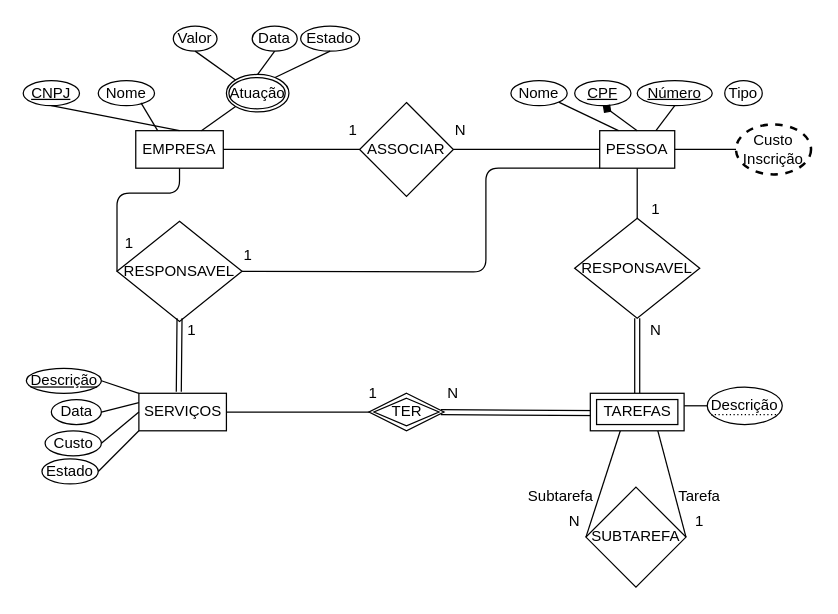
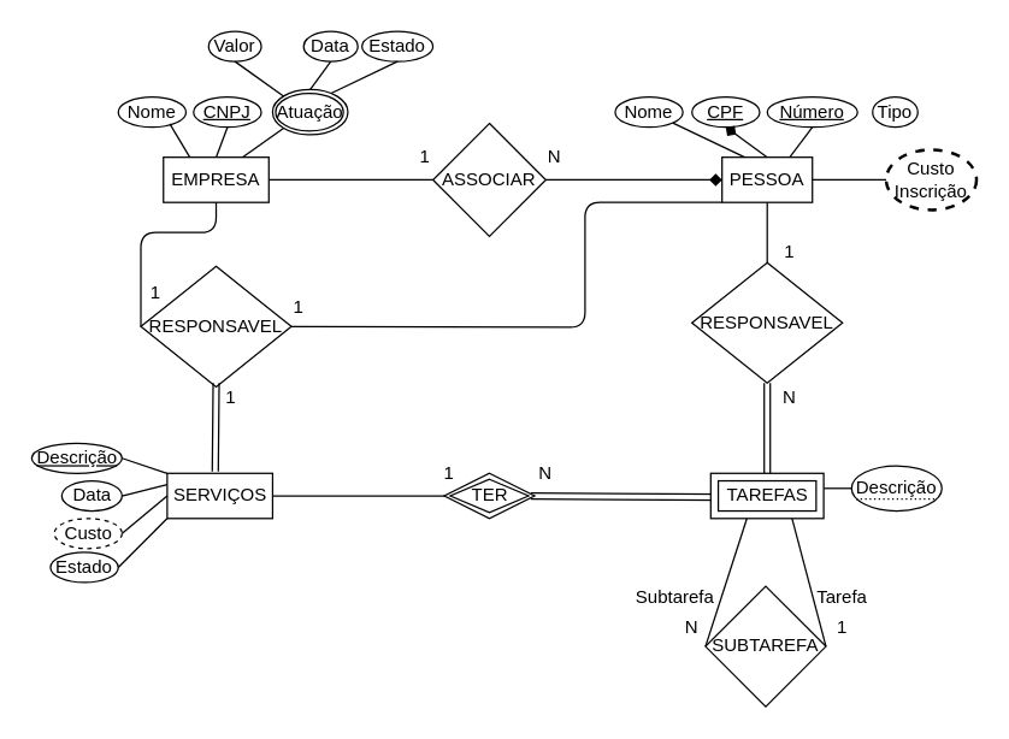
  <mxCell id="0" />
  <mxCell id="1" parent="0" />
  <mxCell id="2" value="EMPRESA" style="rounded=0;whiteSpace=wrap;html=1;" vertex="1" parent="1"><mxGeometry x="108" y="104" width="70" height="30" as="geometry" /></mxCell>
  <mxCell id="3" value="Nome" style="ellipse;whiteSpace=wrap;html=1;" vertex="1" parent="1"><mxGeometry x="78" y="64" width="45" height="20" as="geometry" /></mxCell>
- <mxCell id="4" value="&lt;u&gt;CNPJ&lt;/u&gt;" style="ellipse;whiteSpace=wrap;html=1;" vertex="1" parent="1"><mxGeometry x="18" y="64" width="45" height="20" as="geometry" /></mxCell>
+ <mxCell id="4" value="&lt;u&gt;CNPJ&lt;/u&gt;" style="ellipse;whiteSpace=wrap;html=1;" vertex="1" parent="1"><mxGeometry x="128" y="64" width="45" height="20" as="geometry" /></mxCell>
  <mxCell id="5" value="" style="endArrow=none;html=1;entryX=0.76;entryY=0.89;entryDx=0;entryDy=0;entryPerimeter=0;exitX=0.25;exitY=0;exitDx=0;exitDy=0;" edge="1" parent="1" source="2" target="3"><mxGeometry width="50" height="50" relative="1" as="geometry"><mxPoint x="338" y="374" as="sourcePoint" /><mxPoint x="388" y="324" as="targetPoint" /></mxGeometry></mxCell>
  <mxCell id="6" value="" style="endArrow=none;html=1;entryX=0.5;entryY=1;entryDx=0;entryDy=0;exitX=0.5;exitY=0;exitDx=0;exitDy=0;" edge="1" parent="1" source="2" target="4"><mxGeometry width="50" height="50" relative="1" as="geometry"><mxPoint x="208" y="174" as="sourcePoint" /><mxPoint x="258" y="124" as="targetPoint" /></mxGeometry></mxCell>
  <mxCell id="7" value="PESSOA" style="rounded=0;whiteSpace=wrap;html=1;" vertex="1" parent="1"><mxGeometry x="479" y="104" width="60" height="30" as="geometry" /></mxCell>
  <mxCell id="8" value="Nome" style="ellipse;whiteSpace=wrap;html=1;" vertex="1" parent="1"><mxGeometry x="408" y="64" width="45" height="20" as="geometry" /></mxCell>
  <mxCell id="9" value="&lt;u&gt;CPF&lt;/u&gt;" style="ellipse;whiteSpace=wrap;html=1;" vertex="1" parent="1"><mxGeometry x="459" y="64" width="45" height="20" as="geometry" /></mxCell>
  <mxCell id="10" value="&lt;u&gt;Número&lt;/u&gt;" style="ellipse;whiteSpace=wrap;html=1;" vertex="1" parent="1"><mxGeometry x="509" y="64" width="60" height="20" as="geometry" /></mxCell>
  <mxCell id="11" value="Tipo" style="ellipse;whiteSpace=wrap;html=1;" vertex="1" parent="1"><mxGeometry x="579" y="64" width="30" height="20" as="geometry" /></mxCell>
  <mxCell id="12" value="" style="endArrow=none;html=1;entryX=1;entryY=1;entryDx=0;entryDy=0;exitX=0.25;exitY=0;exitDx=0;exitDy=0;" edge="1" parent="1" source="7" target="8"><mxGeometry width="50" height="50" relative="1" as="geometry"><mxPoint x="399" y="164" as="sourcePoint" /><mxPoint x="449" y="114" as="targetPoint" /></mxGeometry></mxCell>
  <mxCell id="13" value="" style="endArrow=diamond;html=1;exitX=0.5;exitY=0;exitDx=0;exitDy=0;entryX=0.5;entryY=1;entryDx=0;entryDy=0;" edge="1" parent="1" source="7" target="9"><mxGeometry width="50" height="50" relative="1" as="geometry"><mxPoint x="359" y="144" as="sourcePoint" /><mxPoint x="409" y="94" as="targetPoint" /></mxGeometry></mxCell>
  <mxCell id="14" value="" style="endArrow=none;html=1;entryX=0.5;entryY=1;entryDx=0;entryDy=0;exitX=0.75;exitY=0;exitDx=0;exitDy=0;" edge="1" parent="1" source="7" target="10"><mxGeometry width="50" height="50" relative="1" as="geometry"><mxPoint x="359" y="144" as="sourcePoint" /><mxPoint x="409" y="94" as="targetPoint" /></mxGeometry></mxCell>
  <mxCell id="15" value="Atuação" style="ellipse;whiteSpace=wrap;html=1;" vertex="1" parent="1"><mxGeometry x="182.5" y="61.5" width="45" height="25" as="geometry" /></mxCell>
  <mxCell id="16" value="" style="endArrow=none;html=1;exitX=0.75;exitY=0;exitDx=0;exitDy=0;entryX=0;entryY=1;entryDx=0;entryDy=0;" edge="1" parent="1" source="2" target="55"><mxGeometry width="50" height="50" relative="1" as="geometry"><mxPoint x="268" y="144" as="sourcePoint" /><mxPoint x="248" y="54" as="targetPoint" /></mxGeometry></mxCell>
  <mxCell id="17" value="ASSOCIAR" style="rhombus;whiteSpace=wrap;html=1;" vertex="1" parent="1"><mxGeometry x="287" y="81.5" width="75" height="75" as="geometry" /></mxCell>
  <mxCell id="18" value="" style="endArrow=none;html=1;exitX=1;exitY=0.5;exitDx=0;exitDy=0;entryX=0;entryY=0.5;entryDx=0;entryDy=0;" edge="1" parent="1" source="2" target="17"><mxGeometry width="50" height="50" relative="1" as="geometry"><mxPoint x="278" y="144" as="sourcePoint" /><mxPoint x="328" y="94" as="targetPoint" /></mxGeometry></mxCell>
- <mxCell id="19" value="" style="endArrow=none;html=1;exitX=1;exitY=0.5;exitDx=0;exitDy=0;entryX=0;entryY=0.5;entryDx=0;entryDy=0;" edge="1" parent="1" source="17" target="7"><mxGeometry width="50" height="50" relative="1" as="geometry"><mxPoint x="278" y="144" as="sourcePoint" /><mxPoint x="328" y="94" as="targetPoint" /></mxGeometry></mxCell>
+ <mxCell id="19" value="" style="endArrow=diamond;html=1;exitX=1;exitY=0.5;exitDx=0;exitDy=0;entryX=0;entryY=0.5;entryDx=0;entryDy=0;" edge="1" parent="1" source="17" target="7"><mxGeometry width="50" height="50" relative="1" as="geometry"><mxPoint x="278" y="144" as="sourcePoint" /><mxPoint x="328" y="94" as="targetPoint" /></mxGeometry></mxCell>
  <mxCell id="20" value="SERVIÇOS" style="rounded=0;whiteSpace=wrap;html=1;" vertex="1" parent="1"><mxGeometry x="110.5" y="314" width="70" height="30" as="geometry" /></mxCell>
  <mxCell id="21" value="1" style="text;html=1;strokeColor=none;fillColor=none;align=center;verticalAlign=middle;whiteSpace=wrap;rounded=0;" vertex="1" parent="1"><mxGeometry x="262" y="94" width="40" height="20" as="geometry" /></mxCell>
  <mxCell id="22" value="N" style="text;html=1;strokeColor=none;fillColor=none;align=center;verticalAlign=middle;whiteSpace=wrap;rounded=0;" vertex="1" parent="1"><mxGeometry x="348" y="94" width="40" height="20" as="geometry" /></mxCell>
  <mxCell id="23" value="Descrição" style="ellipse;whiteSpace=wrap;html=1;" vertex="1" parent="1"><mxGeometry x="565" y="309" width="60" height="30" as="geometry" /></mxCell>
  <mxCell id="24" value="" style="endArrow=none;html=1;exitX=1;exitY=0.5;exitDx=0;exitDy=0;entryX=0;entryY=0.5;entryDx=0;entryDy=0;" edge="1" parent="1" target="23"><mxGeometry width="50" height="50" relative="1" as="geometry"><mxPoint x="546.5" y="324" as="sourcePoint" /><mxPoint x="691.5" y="179" as="targetPoint" /></mxGeometry></mxCell>
  <mxCell id="25" value="SUBTAREFA" style="rhombus;whiteSpace=wrap;html=1;" vertex="1" parent="1"><mxGeometry x="468" y="389" width="80" height="80" as="geometry" /></mxCell>
  <mxCell id="26" value="" style="endArrow=none;html=1;exitX=1;exitY=0.5;exitDx=0;exitDy=0;entryX=0.75;entryY=1;entryDx=0;entryDy=0;" edge="1" parent="1" source="25"><mxGeometry width="50" height="50" relative="1" as="geometry"><mxPoint x="287" y="284" as="sourcePoint" /><mxPoint x="525.5" y="344" as="targetPoint" /></mxGeometry></mxCell>
  <mxCell id="27" value="" style="endArrow=none;html=1;exitX=0;exitY=0.5;exitDx=0;exitDy=0;entryX=0.25;entryY=1;entryDx=0;entryDy=0;" edge="1" parent="1" source="25"><mxGeometry width="50" height="50" relative="1" as="geometry"><mxPoint x="287" y="284" as="sourcePoint" /><mxPoint x="495.5" y="344" as="targetPoint" /></mxGeometry></mxCell>
  <mxCell id="28" value="&lt;u&gt;Descrição&lt;/u&gt;" style="ellipse;whiteSpace=wrap;html=1;" vertex="1" parent="1"><mxGeometry x="20.5" y="294" width="60" height="20" as="geometry" /></mxCell>
  <mxCell id="29" value="Data" style="ellipse;whiteSpace=wrap;html=1;" vertex="1" parent="1"><mxGeometry x="40.5" y="319" width="40" height="20" as="geometry" /></mxCell>
- <mxCell id="30" value="Custo" style="ellipse;whiteSpace=wrap;html=1;" vertex="1" parent="1"><mxGeometry x="35.5" y="344" width="45" height="20" as="geometry" /></mxCell>
+ <mxCell id="30" value="Custo" style="ellipse;whiteSpace=wrap;html=1;dashed=1;" vertex="1" parent="1"><mxGeometry x="35.5" y="344" width="45" height="20" as="geometry" /></mxCell>
  <mxCell id="31" value="Estado" style="ellipse;whiteSpace=wrap;html=1;" vertex="1" parent="1"><mxGeometry x="33" y="366.5" width="45" height="20" as="geometry" /></mxCell>
  <mxCell id="32" value="" style="endArrow=none;html=1;exitX=1;exitY=0.5;exitDx=0;exitDy=0;entryX=0;entryY=0;entryDx=0;entryDy=0;" edge="1" parent="1" source="28" target="20"><mxGeometry width="50" height="50" relative="1" as="geometry"><mxPoint x="280.5" y="274" as="sourcePoint" /><mxPoint x="330.5" y="224" as="targetPoint" /></mxGeometry></mxCell>
  <mxCell id="33" value="" style="endArrow=none;html=1;exitX=1;exitY=0.5;exitDx=0;exitDy=0;entryX=0;entryY=0.25;entryDx=0;entryDy=0;" edge="1" parent="1" source="29" target="20"><mxGeometry width="50" height="50" relative="1" as="geometry"><mxPoint x="280.5" y="274" as="sourcePoint" /><mxPoint x="330.5" y="224" as="targetPoint" /></mxGeometry></mxCell>
  <mxCell id="34" value="" style="endArrow=none;html=1;exitX=1;exitY=0.5;exitDx=0;exitDy=0;entryX=0;entryY=0.5;entryDx=0;entryDy=0;" edge="1" parent="1" source="30" target="20"><mxGeometry width="50" height="50" relative="1" as="geometry"><mxPoint x="280.5" y="274" as="sourcePoint" /><mxPoint x="330.5" y="224" as="targetPoint" /></mxGeometry></mxCell>
  <mxCell id="35" value="" style="endArrow=none;html=1;exitX=1;exitY=0.5;exitDx=0;exitDy=0;entryX=0;entryY=1;entryDx=0;entryDy=0;" edge="1" parent="1" source="31" target="20"><mxGeometry width="50" height="50" relative="1" as="geometry"><mxPoint x="280.5" y="274" as="sourcePoint" /><mxPoint x="330.5" y="224" as="targetPoint" /></mxGeometry></mxCell>
  <mxCell id="36" value="RESPONSAVEL" style="rhombus;whiteSpace=wrap;html=1;" vertex="1" parent="1"><mxGeometry x="459" y="174" width="100" height="80" as="geometry" /></mxCell>
  <mxCell id="37" value="" style="endArrow=none;html=1;exitX=0.5;exitY=0;exitDx=0;exitDy=0;entryX=0.5;entryY=1;entryDx=0;entryDy=0;" edge="1" parent="1" source="36" target="7"><mxGeometry width="50" height="50" relative="1" as="geometry"><mxPoint x="278" y="254" as="sourcePoint" /><mxPoint x="328" y="204" as="targetPoint" /></mxGeometry></mxCell>
  <mxCell id="38" value="1" style="text;html=1;strokeColor=none;fillColor=none;align=center;verticalAlign=middle;whiteSpace=wrap;rounded=0;" vertex="1" parent="1"><mxGeometry x="504" y="156.5" width="40" height="20" as="geometry" /></mxCell>
  <mxCell id="39" value="N" style="text;html=1;strokeColor=none;fillColor=none;align=center;verticalAlign=middle;whiteSpace=wrap;rounded=0;" vertex="1" parent="1"><mxGeometry x="504" y="254" width="40" height="20" as="geometry" /></mxCell>
  <mxCell id="40" value="" style="endArrow=none;html=1;exitX=1;exitY=0.5;exitDx=0;exitDy=0;entryX=0;entryY=0.5;entryDx=0;entryDy=0;" edge="1" parent="1" source="20"><mxGeometry width="50" height="50" relative="1" as="geometry"><mxPoint x="278" y="324" as="sourcePoint" /><mxPoint x="302" y="329" as="targetPoint" /></mxGeometry></mxCell>
  <mxCell id="41" value="1" style="text;html=1;strokeColor=none;fillColor=none;align=center;verticalAlign=middle;whiteSpace=wrap;rounded=0;" vertex="1" parent="1"><mxGeometry x="278" y="304" width="40" height="20" as="geometry" /></mxCell>
  <mxCell id="42" value="N" style="text;html=1;strokeColor=none;fillColor=none;align=center;verticalAlign=middle;whiteSpace=wrap;rounded=0;" vertex="1" parent="1"><mxGeometry x="342" y="304" width="40" height="20" as="geometry" /></mxCell>
  <mxCell id="43" value="RESPONSAVEL" style="rhombus;whiteSpace=wrap;html=1;" vertex="1" parent="1"><mxGeometry x="93" y="176.5" width="100" height="80" as="geometry" /></mxCell>
  <mxCell id="44" value="" style="endArrow=none;html=1;exitX=0;exitY=0.5;exitDx=0;exitDy=0;entryX=0.5;entryY=1;entryDx=0;entryDy=0;" edge="1" parent="1" source="43" target="2"><mxGeometry width="50" height="50" relative="1" as="geometry"><mxPoint x="278" y="324" as="sourcePoint" /><mxPoint x="328" y="274" as="targetPoint" /><Array as="points"><mxPoint x="93" y="154" /><mxPoint x="143" y="154" /></Array></mxGeometry></mxCell>
  <mxCell id="45" value="" style="endArrow=none;html=1;exitX=1;exitY=0.5;exitDx=0;exitDy=0;entryX=0;entryY=1;entryDx=0;entryDy=0;" edge="1" parent="1" source="43" target="7"><mxGeometry width="50" height="50" relative="1" as="geometry"><mxPoint x="278" y="324" as="sourcePoint" /><mxPoint x="328" y="274" as="targetPoint" /><Array as="points"><mxPoint x="388" y="217" /><mxPoint x="388" y="134" /></Array></mxGeometry></mxCell>
  <mxCell id="46" value="1" style="text;html=1;strokeColor=none;fillColor=none;align=center;verticalAlign=middle;whiteSpace=wrap;rounded=0;" vertex="1" parent="1"><mxGeometry x="178" y="194" width="40" height="20" as="geometry" /></mxCell>
  <mxCell id="47" value="1" style="text;html=1;strokeColor=none;fillColor=none;align=center;verticalAlign=middle;whiteSpace=wrap;rounded=0;" vertex="1" parent="1"><mxGeometry x="83" y="184" width="40" height="20" as="geometry" /></mxCell>
  <mxCell id="48" value="1" style="text;html=1;strokeColor=none;fillColor=none;align=center;verticalAlign=middle;whiteSpace=wrap;rounded=0;" vertex="1" parent="1"><mxGeometry x="133" y="254" width="40" height="20" as="geometry" /></mxCell>
  <mxCell id="49" value="Valor" style="ellipse;whiteSpace=wrap;html=1;" vertex="1" parent="1"><mxGeometry x="138" y="20.39" width="35" height="20" as="geometry" /></mxCell>
  <mxCell id="50" value="Data" style="ellipse;whiteSpace=wrap;html=1;" vertex="1" parent="1"><mxGeometry x="201.11" y="20.39" width="36" height="20" as="geometry" /></mxCell>
  <mxCell id="51" value="Estado" style="ellipse;whiteSpace=wrap;html=1;" vertex="1" parent="1"><mxGeometry x="239.86" y="20.39" width="47.14" height="20" as="geometry" /></mxCell>
  <mxCell id="52" value="" style="endArrow=none;html=1;exitX=0.5;exitY=1;exitDx=0;exitDy=0;entryX=0;entryY=0;entryDx=0;entryDy=0;" edge="1" parent="1" source="49" target="55"><mxGeometry width="50" height="50" relative="1" as="geometry"><mxPoint x="281.11" y="110.39" as="sourcePoint" /><mxPoint x="187.799" y="61.496" as="targetPoint" /></mxGeometry></mxCell>
  <mxCell id="53" value="" style="endArrow=none;html=1;exitX=0.5;exitY=0;exitDx=0;exitDy=0;entryX=0.5;entryY=1;entryDx=0;entryDy=0;" edge="1" parent="1" source="55" target="50"><mxGeometry width="50" height="50" relative="1" as="geometry"><mxPoint x="203.61" y="57.89" as="sourcePoint" /><mxPoint x="331.11" y="60.39" as="targetPoint" /></mxGeometry></mxCell>
  <mxCell id="54" value="" style="endArrow=none;html=1;exitX=1;exitY=0;exitDx=0;exitDy=0;entryX=0.5;entryY=1;entryDx=0;entryDy=0;" edge="1" parent="1" target="51"><mxGeometry width="50" height="50" relative="1" as="geometry"><mxPoint x="219.421" y="61.496" as="sourcePoint" /><mxPoint x="331.11" y="60.39" as="targetPoint" /></mxGeometry></mxCell>
  <mxCell id="55" value="" style="ellipse;whiteSpace=wrap;html=1;fillColor=none;" vertex="1" parent="1"><mxGeometry x="180.5" y="59" width="50" height="30" as="geometry" /></mxCell>
  <mxCell id="56" value="Custo&lt;br&gt;Inscrição" style="ellipse;whiteSpace=wrap;html=1;gradientColor=none;dashed=1;strokeWidth=2;" vertex="1" parent="1"><mxGeometry x="588" y="99" width="60" height="40" as="geometry" /></mxCell>
  <mxCell id="57" value="" style="endArrow=none;html=1;exitX=1;exitY=0.5;exitDx=0;exitDy=0;entryX=0;entryY=0.5;entryDx=0;entryDy=0;" edge="1" parent="1" source="7" target="56"><mxGeometry width="50" height="50" relative="1" as="geometry"><mxPoint x="328" y="274" as="sourcePoint" /><mxPoint x="378" y="224" as="targetPoint" /></mxGeometry></mxCell>
  <mxCell id="58" value="1" style="text;html=1;strokeColor=none;fillColor=none;align=center;verticalAlign=middle;whiteSpace=wrap;rounded=0;" vertex="1" parent="1"><mxGeometry x="539" y="406.5" width="40" height="20" as="geometry" /></mxCell>
  <mxCell id="59" value="N" style="text;html=1;strokeColor=none;fillColor=none;align=center;verticalAlign=middle;whiteSpace=wrap;rounded=0;" vertex="1" parent="1"><mxGeometry x="439" y="406.5" width="40" height="20" as="geometry" /></mxCell>
  <mxCell id="60" value="Tarefa" style="text;html=1;strokeColor=none;fillColor=none;align=center;verticalAlign=middle;whiteSpace=wrap;rounded=0;dashed=1;" vertex="1" parent="1"><mxGeometry x="539" y="386.5" width="40" height="20" as="geometry" /></mxCell>
  <mxCell id="61" value="Subtarefa" style="text;html=1;strokeColor=none;fillColor=none;align=center;verticalAlign=middle;whiteSpace=wrap;rounded=0;dashed=1;" vertex="1" parent="1"><mxGeometry x="428" y="386.5" width="40" height="20" as="geometry" /></mxCell>
  <mxCell id="62" value="" style="shape=link;html=1;rounded=0;exitX=1;exitY=0.5;exitDx=0;exitDy=0;entryX=0.008;entryY=0.613;entryDx=0;entryDy=0;entryPerimeter=0;" edge="1" parent="1"><mxGeometry relative="1" as="geometry"><mxPoint x="352" y="329" as="sourcePoint" /><mxPoint x="480.98" y="329.89" as="targetPoint" /></mxGeometry></mxCell>
  <mxCell id="63" value="" style="shape=link;html=1;rounded=0;entryX=0.5;entryY=0;entryDx=0;entryDy=0;exitX=0.5;exitY=1;exitDx=0;exitDy=0;" edge="1" parent="1" source="36" target="65"><mxGeometry relative="1" as="geometry"><mxPoint x="338" y="284" as="sourcePoint" /><mxPoint x="510.5" y="311.5" as="targetPoint" /></mxGeometry></mxCell>
  <mxCell id="64" value="" style="shape=link;html=1;rounded=0;entryX=0.25;entryY=0;entryDx=0;entryDy=0;exitX=0.456;exitY=-0.041;exitDx=0;exitDy=0;exitPerimeter=0;" edge="1" parent="1" source="20" target="48"><mxGeometry relative="1" as="geometry"><mxPoint x="143" y="312" as="sourcePoint" /><mxPoint x="348" y="274" as="targetPoint" /></mxGeometry></mxCell>
  <mxCell id="65" value="TAREFAS" style="shape=ext;margin=3;double=1;whiteSpace=wrap;html=1;align=center;strokeWidth=1;fillColor=#ffffff;gradientColor=none;" vertex="1" parent="1"><mxGeometry x="471.5" y="314" width="75" height="30" as="geometry" /></mxCell>
  <mxCell id="66" value="TER" style="shape=rhombus;double=1;perimeter=rhombusPerimeter;whiteSpace=wrap;html=1;align=center;strokeWidth=1;fillColor=#ffffff;gradientColor=none;" vertex="1" parent="1"><mxGeometry x="294.5" y="314" width="60" height="30" as="geometry" /></mxCell>
  <mxCell id="67" value="" style="endArrow=none;html=1;rounded=0;dashed=1;dashPattern=1 2;" edge="1" parent="1"><mxGeometry relative="1" as="geometry"><mxPoint x="568" y="331.17" as="sourcePoint" /><mxPoint x="621" y="331" as="targetPoint" /></mxGeometry></mxCell>
